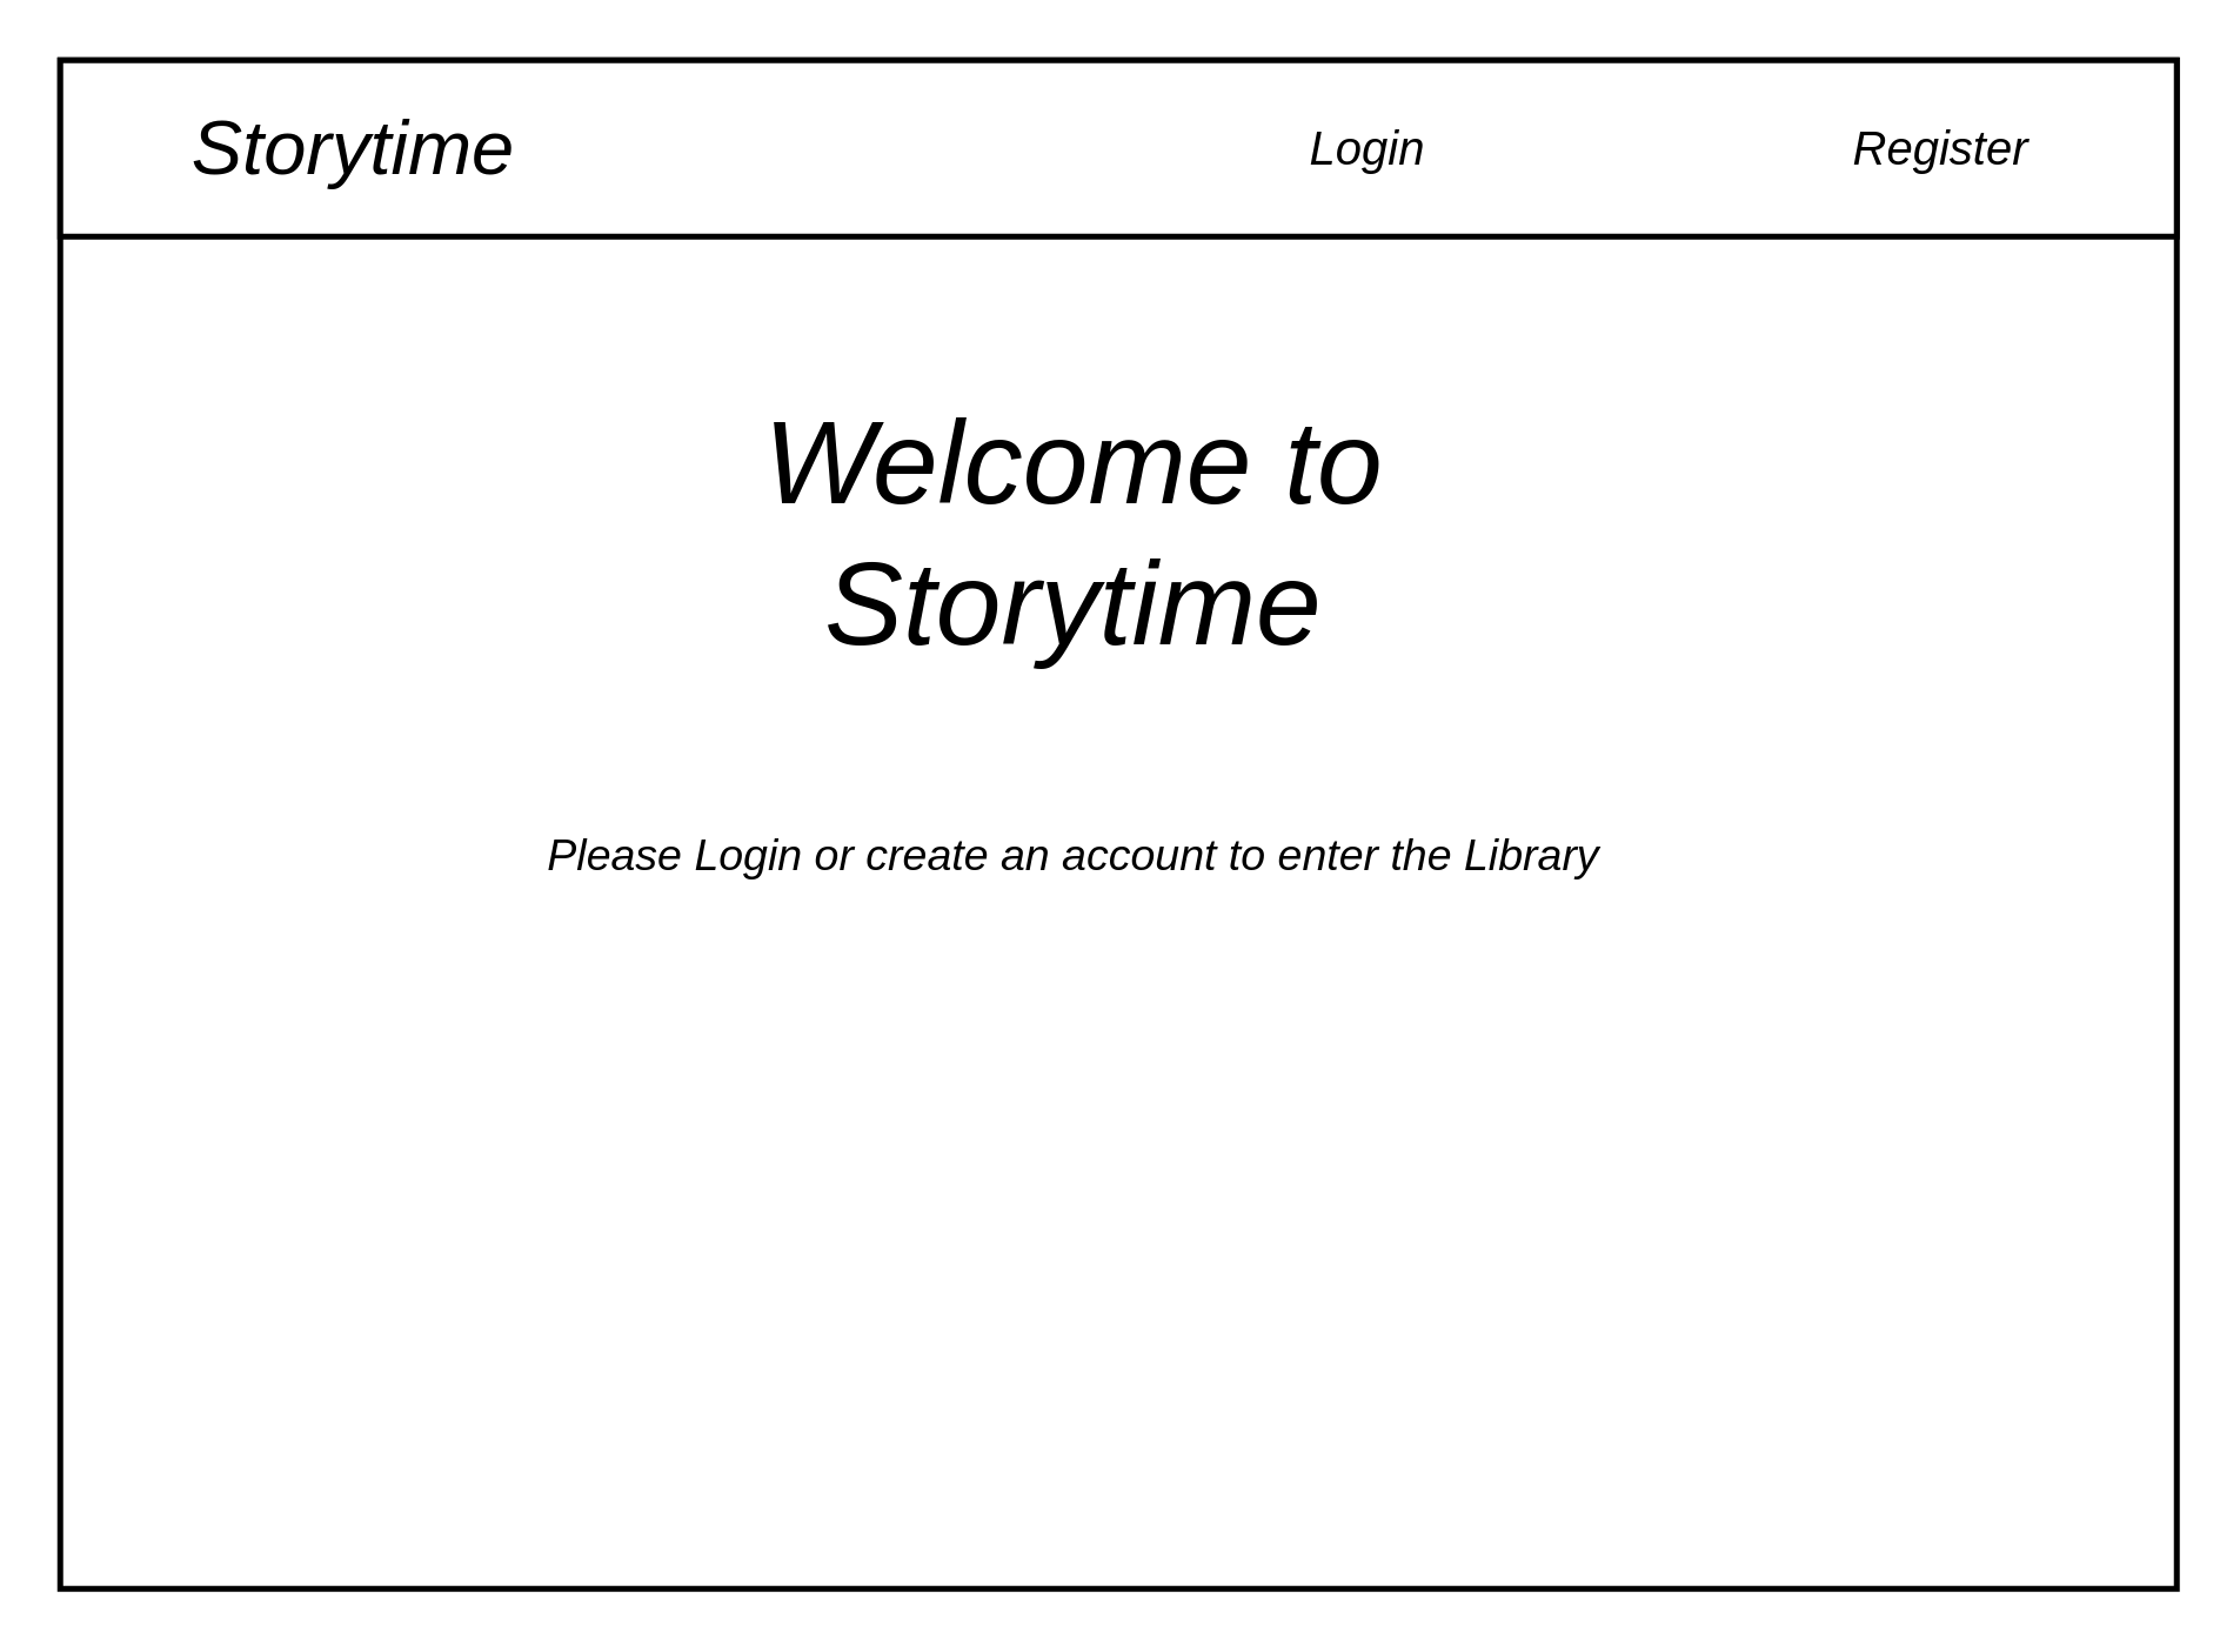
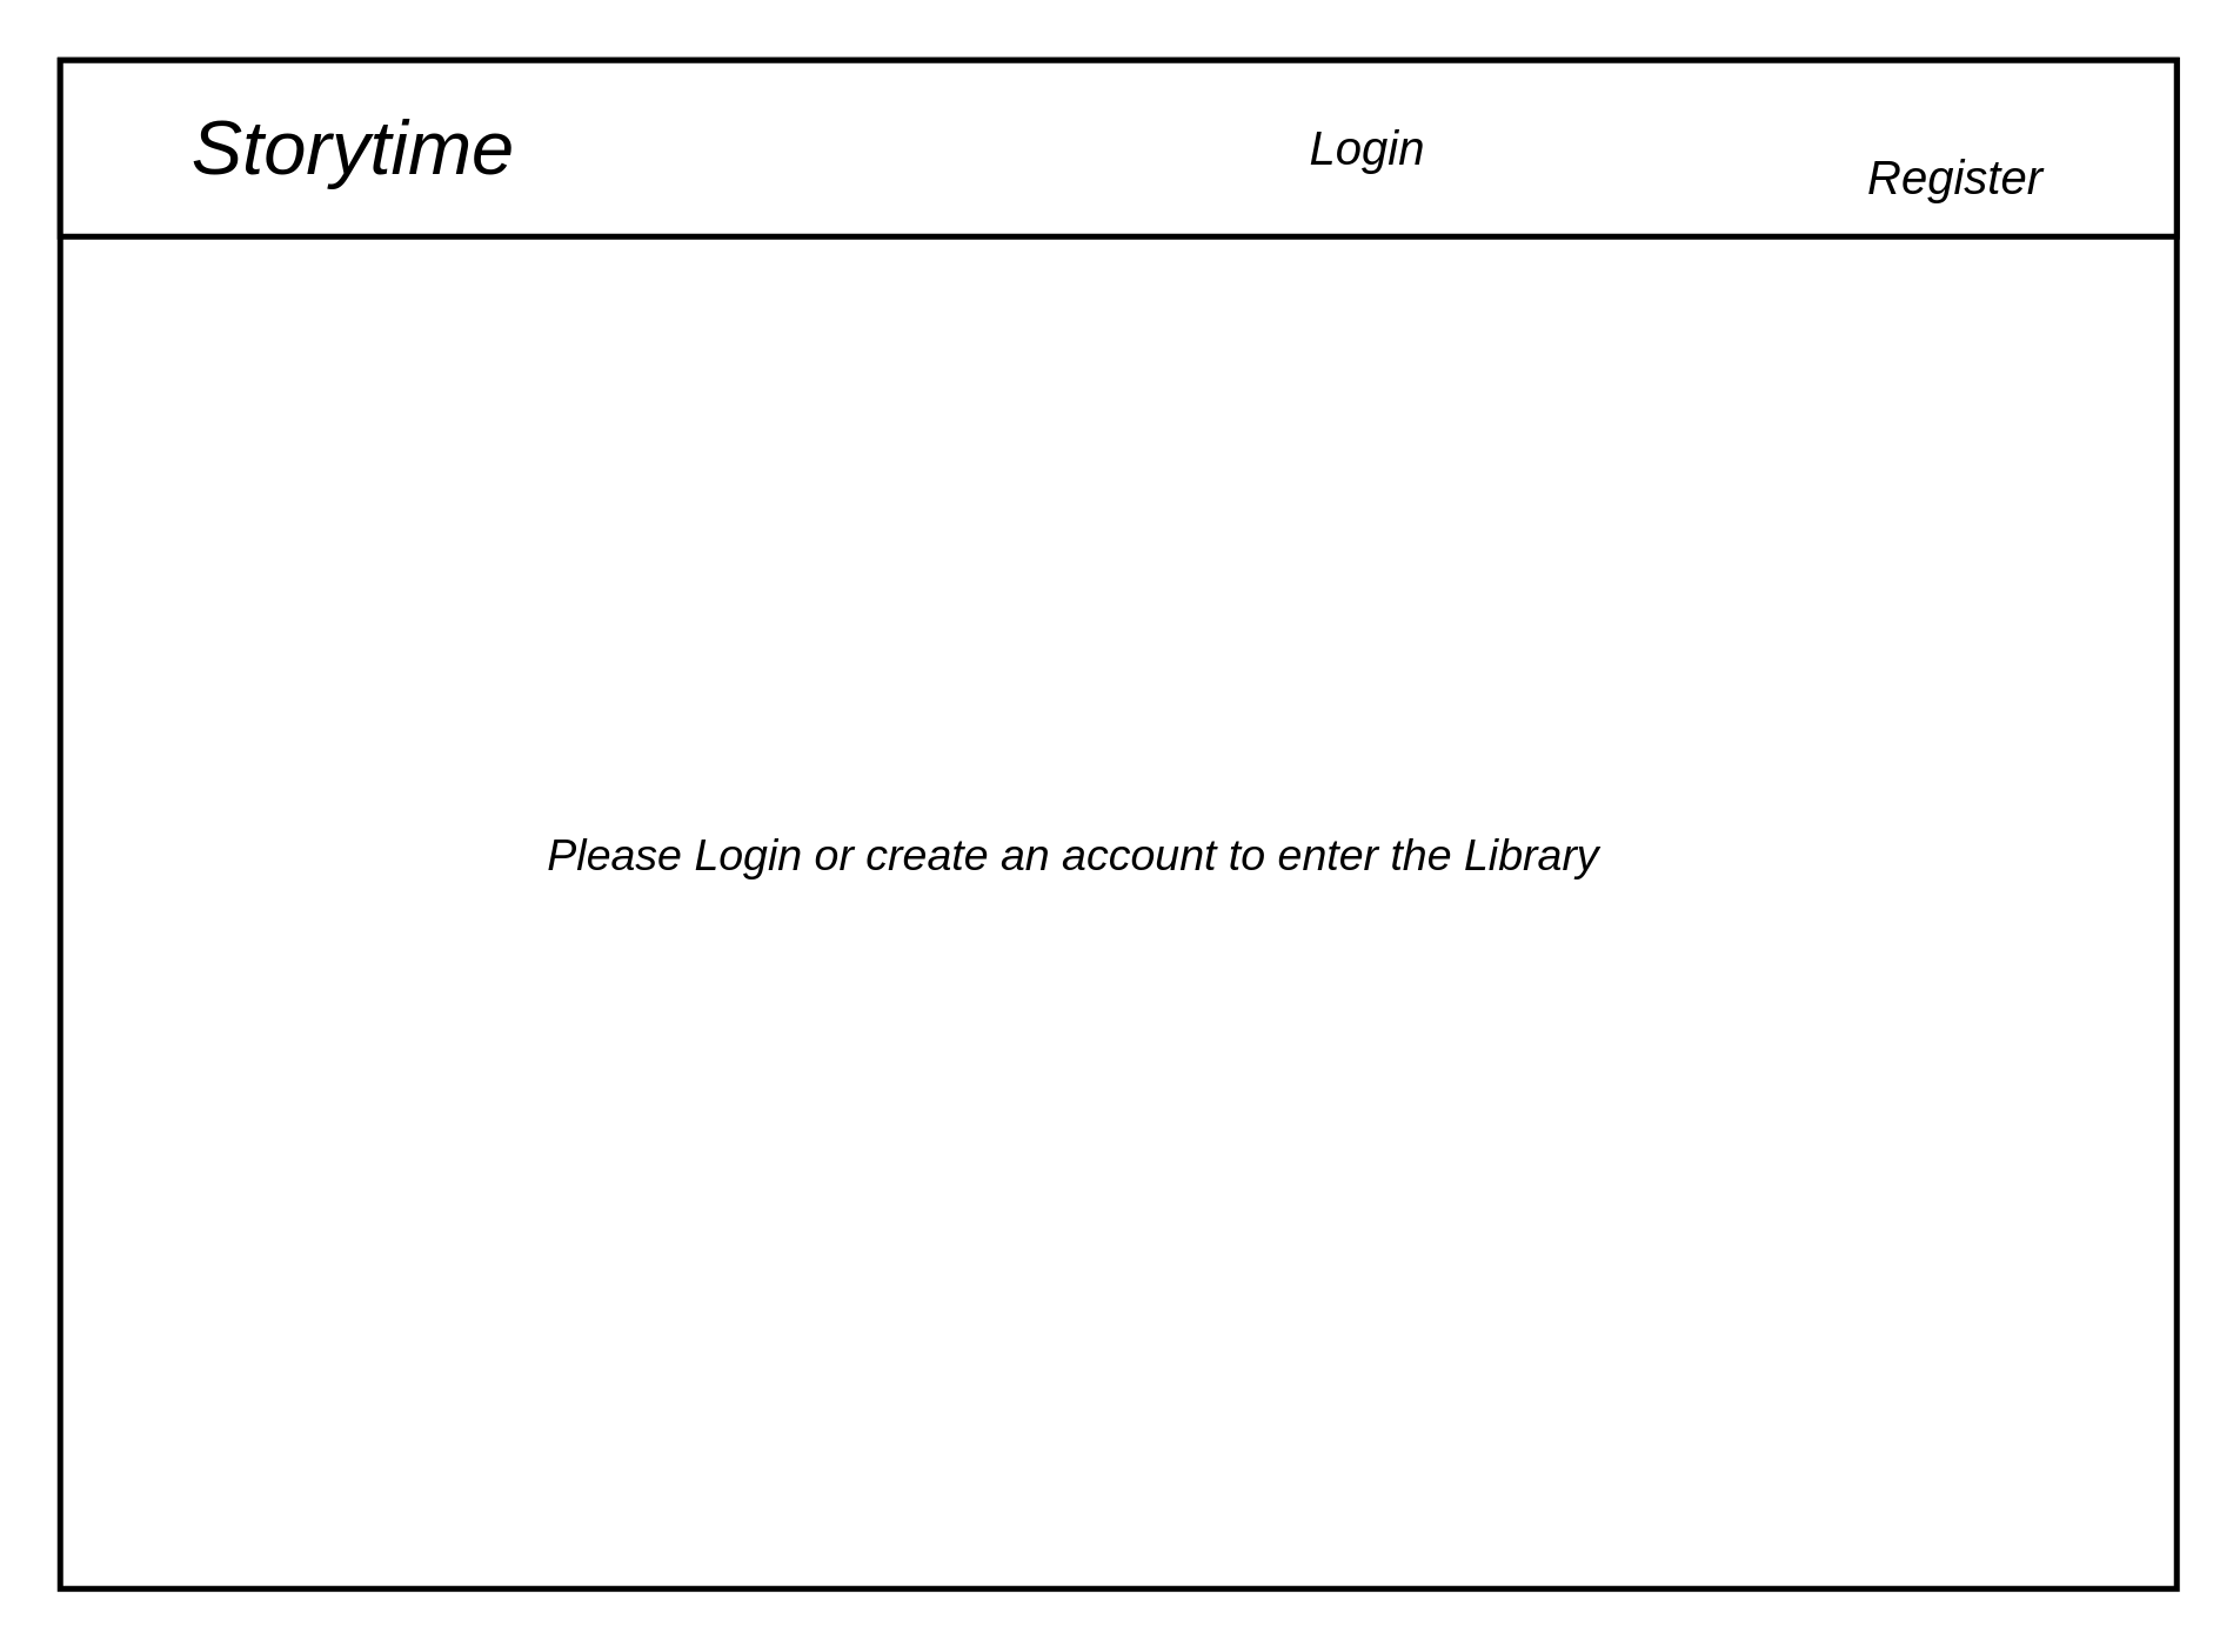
  <mxCell id="0" />
  <mxCell id="1" parent="0" />
  <mxCell id="2" value="" style="rounded=0;whiteSpace=wrap;html=1;strokeWidth=2;" vertex="1" parent="1"><mxGeometry x="20" y="20" width="720" height="520" as="geometry" /></mxCell>
  <mxCell id="3" value="" style="rounded=0;whiteSpace=wrap;html=1;strokeWidth=2;" vertex="1" parent="1"><mxGeometry x="20" y="20" width="720" height="60" as="geometry" /></mxCell>
- <mxCell id="4" value="&lt;font style=&quot;font-size: 40px&quot;&gt;&lt;i&gt;Welcome to&lt;br&gt;Storytime&lt;/i&gt;&lt;/font&gt;" style="text;html=1;strokeColor=none;fillColor=none;align=center;verticalAlign=middle;whiteSpace=wrap;rounded=0;" vertex="1" parent="1"><mxGeometry x="160" y="130" width="410" height="100" as="geometry" /></mxCell>
  <mxCell id="5" value="&lt;font style=&quot;font-size: 15px&quot;&gt;&lt;i&gt;Please Login or create an account to enter the Library&lt;/i&gt;&lt;/font&gt;" style="text;html=1;strokeColor=none;fillColor=none;align=center;verticalAlign=middle;whiteSpace=wrap;rounded=0;" vertex="1" parent="1"><mxGeometry x="150" y="280" width="430" height="20" as="geometry" /></mxCell>
  <mxCell id="6" value="&lt;font style=&quot;font-size: 26px&quot;&gt;&lt;i&gt;Storytime&lt;/i&gt;&lt;/font&gt;" style="text;html=1;strokeColor=none;fillColor=none;align=center;verticalAlign=middle;whiteSpace=wrap;rounded=0;" vertex="1" parent="1"><mxGeometry x="50" y="40" width="140" height="20" as="geometry" /></mxCell>
  <mxCell id="7" value="&lt;font size=&quot;1&quot;&gt;&lt;i style=&quot;font-size: 16px&quot;&gt;Login&lt;/i&gt;&lt;/font&gt;" style="text;html=1;strokeColor=none;fillColor=none;align=center;verticalAlign=middle;whiteSpace=wrap;rounded=0;" vertex="1" parent="1"><mxGeometry x="415" y="40" width="100" height="20" as="geometry" /></mxCell>
- <mxCell id="8" value="&lt;i&gt;&lt;font style=&quot;font-size: 16px&quot;&gt;Register&lt;/font&gt;&lt;/i&gt;" style="text;html=1;strokeColor=none;fillColor=none;align=center;verticalAlign=middle;whiteSpace=wrap;rounded=0;" vertex="1" parent="1"><mxGeometry x="610" y="40" width="100" height="20" as="geometry" /></mxCell>
+ <mxCell id="8" value="&lt;i&gt;&lt;font style=&quot;font-size: 16px&quot;&gt;Register&lt;/font&gt;&lt;/i&gt;" style="text;html=1;strokeColor=none;fillColor=none;align=center;verticalAlign=middle;whiteSpace=wrap;rounded=0;" vertex="1" parent="1"><mxGeometry x="615" y="50" width="100" height="20" as="geometry" /></mxCell>
